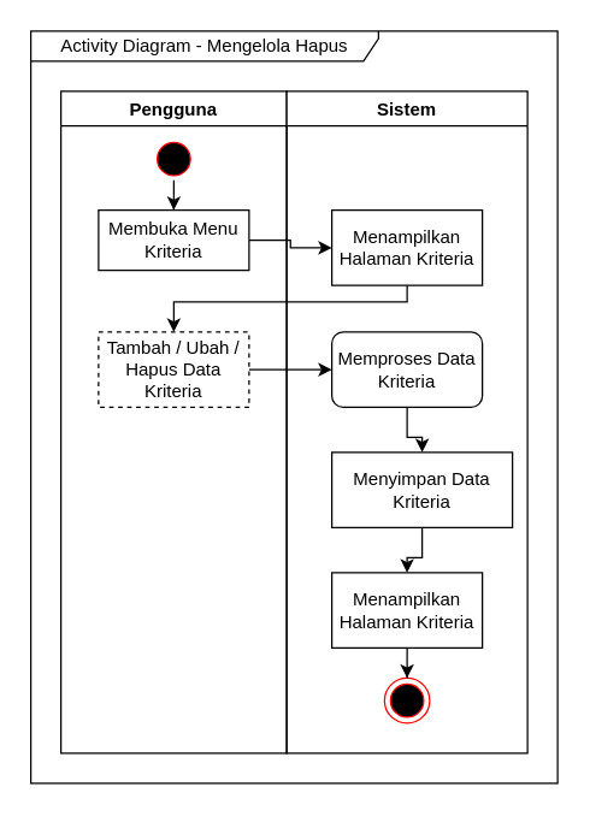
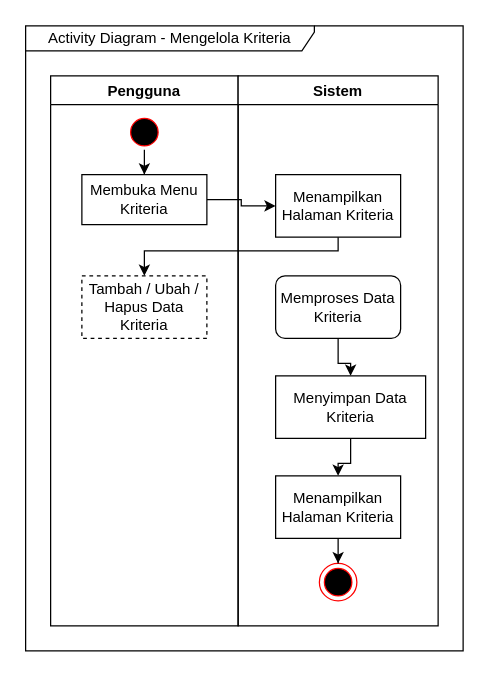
  <mxCell id="0" />
  <mxCell id="1" parent="0" />
  <mxCell id="2" value="Pengguna" style="swimlane;" parent="1" vertex="1"><mxGeometry x="40" y="60" width="150" height="440" as="geometry" /></mxCell>
- <mxCell id="3" value="Activity Diagram - Mengelola Hapus" style="shape=umlFrame;whiteSpace=wrap;html=1;pointerEvents=0;width=231;height=20;" parent="1" vertex="1"><mxGeometry x="20" y="20" width="350" height="500" as="geometry" /></mxCell>
+ <mxCell id="3" value="Activity Diagram - Mengelola Kriteria" style="shape=umlFrame;whiteSpace=wrap;html=1;pointerEvents=0;width=231;height=20;" parent="1" vertex="1"><mxGeometry x="20" y="20" width="350" height="500" as="geometry" /></mxCell>
  <mxCell id="4" style="edgeStyle=orthogonalEdgeStyle;rounded=0;orthogonalLoop=1;jettySize=auto;html=1;entryX=0.5;entryY=0;entryDx=0;entryDy=0;" parent="1" source="5" target="7" edge="1"><mxGeometry relative="1" as="geometry" /></mxCell>
  <mxCell id="5" value="" style="ellipse;html=1;shape=startState;fillColor=#000000;strokeColor=#ff0000;" parent="1" vertex="1"><mxGeometry x="100" y="90" width="30" height="30" as="geometry" /></mxCell>
  <mxCell id="6" style="edgeStyle=orthogonalEdgeStyle;rounded=0;orthogonalLoop=1;jettySize=auto;html=1;entryX=0;entryY=0.5;entryDx=0;entryDy=0;" parent="1" source="7" target="9" edge="1"><mxGeometry relative="1" as="geometry" /></mxCell>
  <mxCell id="7" value="Membuka Menu Kriteria" style="html=1;dashed=0;whiteSpace=wrap;" parent="1" vertex="1"><mxGeometry x="65" y="139" width="100" height="40" as="geometry" /></mxCell>
  <mxCell id="8" value="Sistem" style="swimlane;" parent="1" vertex="1"><mxGeometry x="190" y="60" width="160" height="440" as="geometry" /></mxCell>
  <mxCell id="9" value="Menampilkan Halaman Kriteria" style="html=1;dashed=0;whiteSpace=wrap;" parent="8" vertex="1"><mxGeometry x="30" y="79" width="100" height="50" as="geometry" /></mxCell>
  <mxCell id="10" style="edgeStyle=orthogonalEdgeStyle;rounded=0;orthogonalLoop=1;jettySize=auto;html=1;entryX=0.5;entryY=0;entryDx=0;entryDy=0;" parent="8" source="11" target="13" edge="1"><mxGeometry relative="1" as="geometry" /></mxCell>
  <mxCell id="11" value="Memproses Data Kriteria" style="html=1;dashed=0;whiteSpace=wrap;rounded=1;" parent="8" vertex="1"><mxGeometry x="30" y="160" width="100" height="50" as="geometry" /></mxCell>
  <mxCell id="12" value="" style="ellipse;html=1;shape=endState;fillColor=#000000;strokeColor=#ff0000;" parent="8" vertex="1"><mxGeometry x="65" y="390" width="30" height="30" as="geometry" /></mxCell>
  <mxCell id="13" value="Menyimpan Data Kriteria" style="html=1;dashed=0;whiteSpace=wrap;" parent="8" vertex="1"><mxGeometry x="30" y="240" width="120" height="50" as="geometry" /></mxCell>
  <mxCell id="14" style="edgeStyle=orthogonalEdgeStyle;rounded=0;orthogonalLoop=1;jettySize=auto;html=1;entryX=0.5;entryY=0;entryDx=0;entryDy=0;" parent="8" source="13" target="16" edge="1"><mxGeometry relative="1" as="geometry"><mxPoint x="80" y="330" as="targetPoint" /></mxGeometry></mxCell>
  <mxCell id="15" style="edgeStyle=orthogonalEdgeStyle;rounded=0;orthogonalLoop=1;jettySize=auto;html=1;entryX=0.5;entryY=0;entryDx=0;entryDy=0;" parent="8" source="16" target="12" edge="1"><mxGeometry relative="1" as="geometry" /></mxCell>
  <mxCell id="16" value="Menampilkan Halaman Kriteria" style="html=1;dashed=0;whiteSpace=wrap;" parent="8" vertex="1"><mxGeometry x="30" y="320" width="100" height="50" as="geometry" /></mxCell>
- <mxCell id="17" style="edgeStyle=orthogonalEdgeStyle;rounded=0;orthogonalLoop=1;jettySize=auto;html=1;entryX=0;entryY=0.5;entryDx=0;entryDy=0;" parent="1" source="18" target="11" edge="1"><mxGeometry relative="1" as="geometry" /></mxCell>
  <mxCell id="18" value="Tambah / Ubah / Hapus Data Kriteria" style="html=1;dashed=1;whiteSpace=wrap;" parent="1" vertex="1"><mxGeometry x="65" y="220" width="100" height="50" as="geometry" /></mxCell>
  <mxCell id="19" style="edgeStyle=orthogonalEdgeStyle;rounded=0;orthogonalLoop=1;jettySize=auto;html=1;entryX=0.5;entryY=0;entryDx=0;entryDy=0;exitX=0.5;exitY=1;exitDx=0;exitDy=0;" parent="1" source="9" target="18" edge="1"><mxGeometry relative="1" as="geometry"><Array as="points"><mxPoint x="270" y="200" /><mxPoint x="115" y="200" /></Array></mxGeometry></mxCell>
